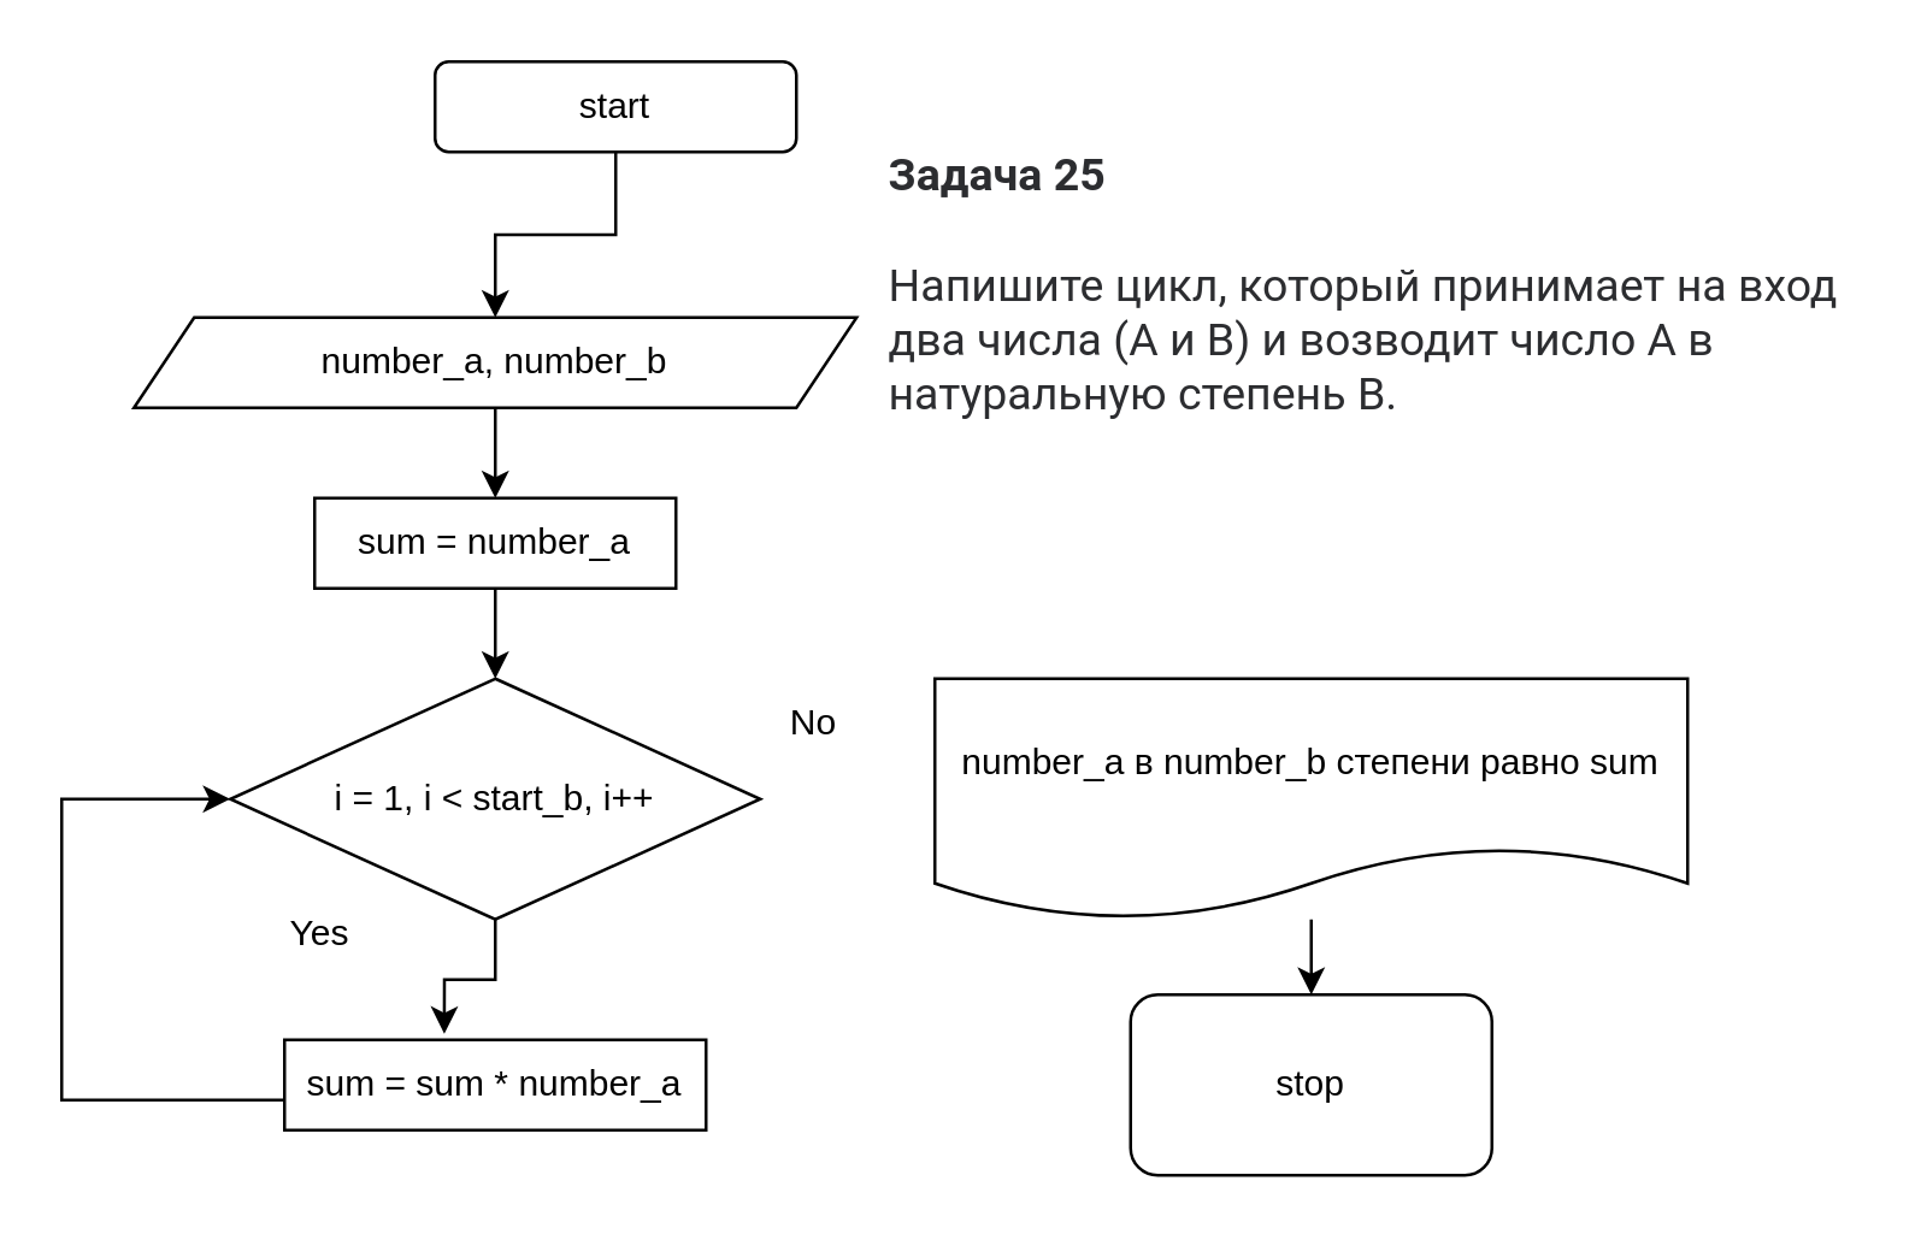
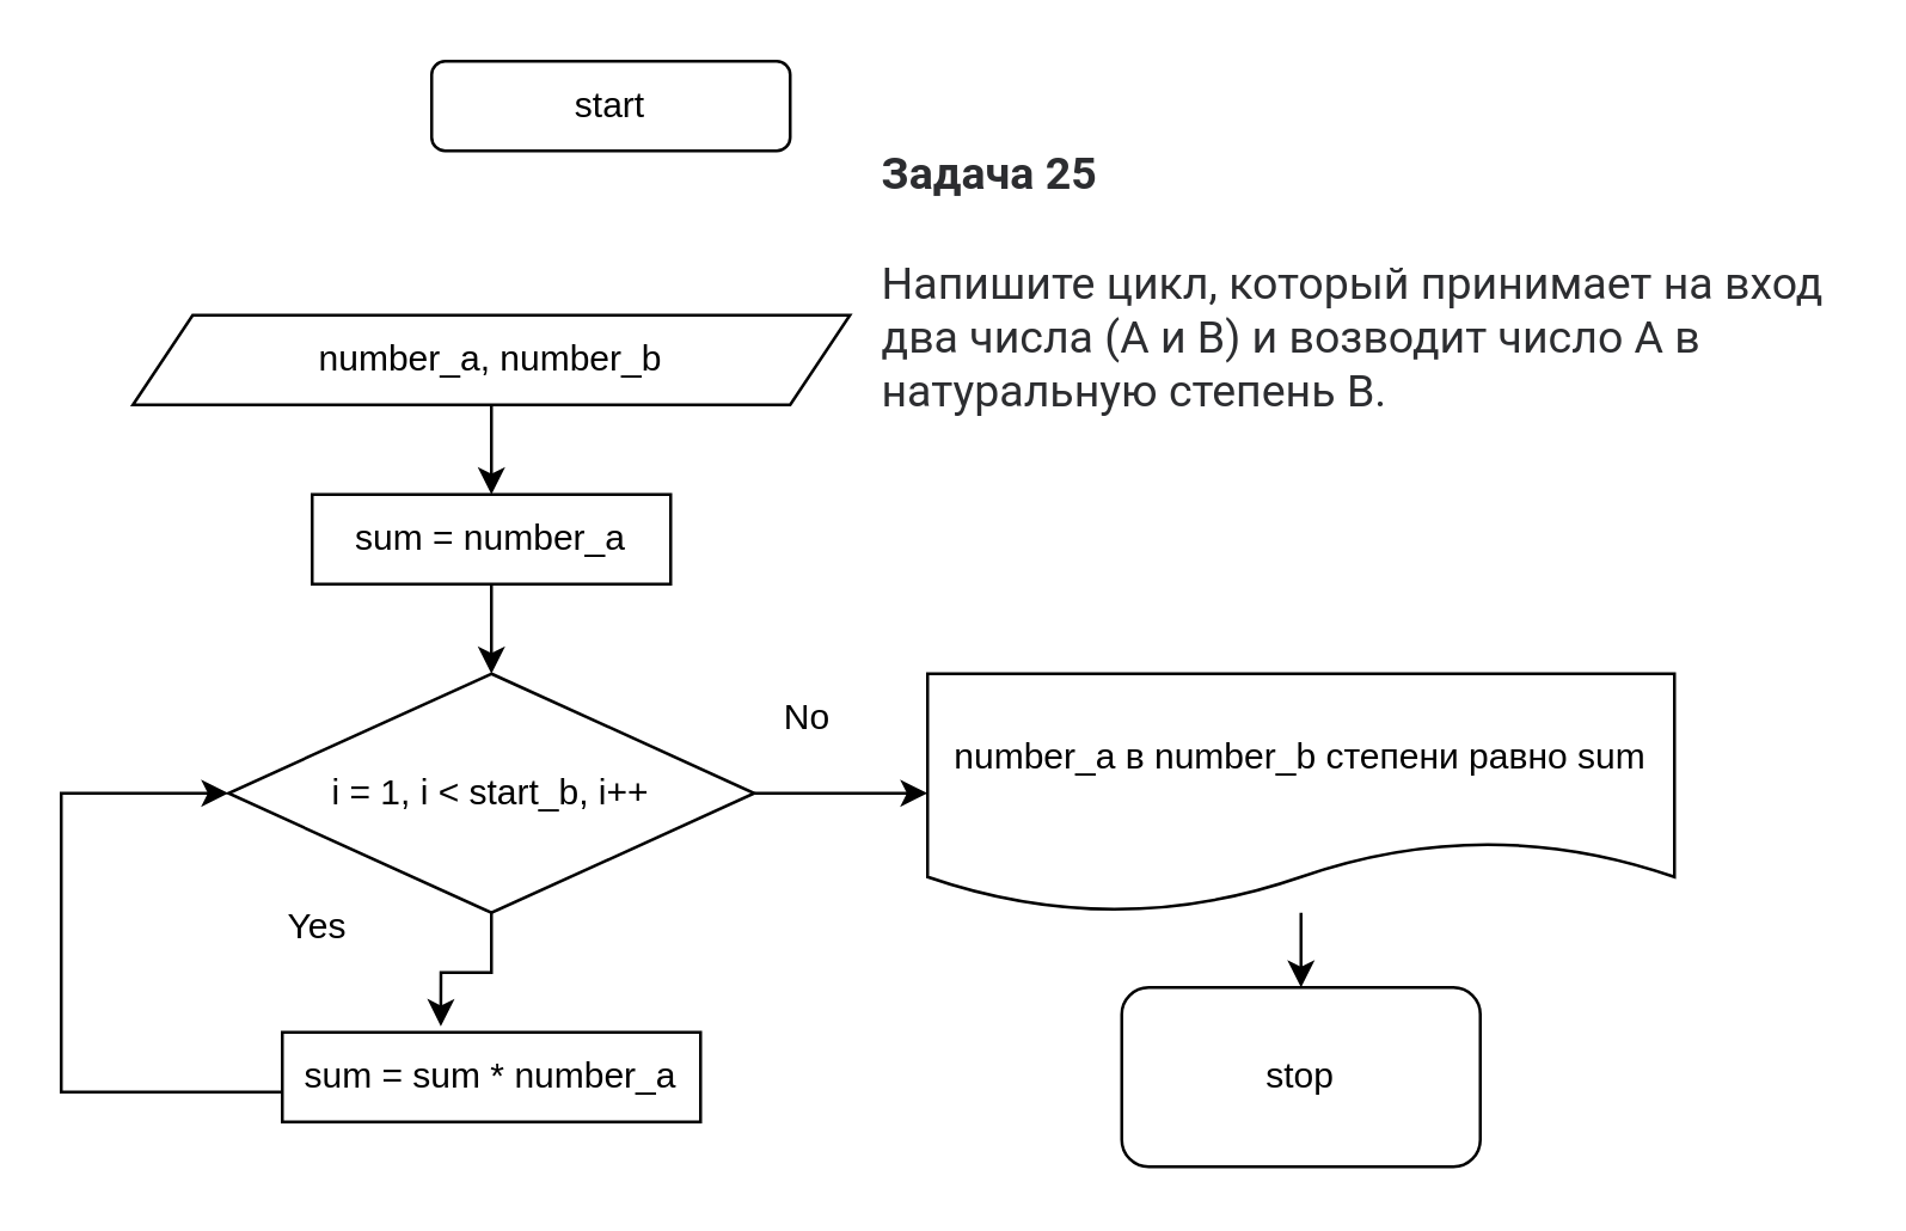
  <mxCell id="0" />
  <mxCell id="1" parent="0" />
- <mxCell id="2" style="edgeStyle=orthogonalEdgeStyle;rounded=0;orthogonalLoop=1;jettySize=auto;html=1;entryX=0.5;entryY=0;entryDx=0;entryDy=0;" edge="1" parent="1" source="3" target="5"><mxGeometry relative="1" as="geometry" /></mxCell>
  <mxCell id="3" value="start" style="rounded=1;whiteSpace=wrap;html=1;" vertex="1" parent="1"><mxGeometry x="144" y="20" width="120" height="30" as="geometry" /></mxCell>
  <mxCell id="4" style="edgeStyle=orthogonalEdgeStyle;rounded=0;orthogonalLoop=1;jettySize=auto;html=1;entryX=0.5;entryY=0;entryDx=0;entryDy=0;" edge="1" parent="1" source="5" target="10"><mxGeometry relative="1" as="geometry" /></mxCell>
  <mxCell id="5" value="number_a,&amp;nbsp;number_b" style="shape=parallelogram;perimeter=parallelogramPerimeter;whiteSpace=wrap;html=1;fixedSize=1;" vertex="1" parent="1"><mxGeometry x="44" y="105" width="240" height="30" as="geometry" /></mxCell>
  <mxCell id="6" style="edgeStyle=orthogonalEdgeStyle;rounded=0;orthogonalLoop=1;jettySize=auto;html=1;entryX=0.379;entryY=-0.067;entryDx=0;entryDy=0;entryPerimeter=0;" edge="1" parent="1" source="8" target="12"><mxGeometry relative="1" as="geometry" /></mxCell>
+ <mxCell id="7" style="edgeStyle=orthogonalEdgeStyle;rounded=0;orthogonalLoop=1;jettySize=auto;html=1;" edge="1" parent="1" source="8" target="16"><mxGeometry relative="1" as="geometry" /></mxCell>
  <mxCell id="8" value="i = 1, i &amp;lt; start_b, i++" style="rhombus;whiteSpace=wrap;html=1;" vertex="1" parent="1"><mxGeometry x="76" y="225" width="176" height="80" as="geometry" /></mxCell>
  <mxCell id="9" style="edgeStyle=orthogonalEdgeStyle;rounded=0;orthogonalLoop=1;jettySize=auto;html=1;entryX=0.5;entryY=0;entryDx=0;entryDy=0;" edge="1" parent="1" source="10" target="8"><mxGeometry relative="1" as="geometry" /></mxCell>
  <mxCell id="10" value="sum = number_a" style="rounded=0;whiteSpace=wrap;html=1;" vertex="1" parent="1"><mxGeometry x="104" y="165" width="120" height="30" as="geometry" /></mxCell>
  <mxCell id="11" style="edgeStyle=orthogonalEdgeStyle;rounded=0;orthogonalLoop=1;jettySize=auto;html=1;entryX=0;entryY=0.5;entryDx=0;entryDy=0;" edge="1" parent="1" source="12" target="8"><mxGeometry relative="1" as="geometry"><mxPoint x="70" y="265" as="targetPoint" /><Array as="points"><mxPoint x="20" y="365" /><mxPoint x="20" y="265" /></Array></mxGeometry></mxCell>
  <mxCell id="12" value="sum = sum * number_a" style="rounded=0;whiteSpace=wrap;html=1;" vertex="1" parent="1"><mxGeometry x="94" y="345" width="140" height="30" as="geometry" /></mxCell>
  <mxCell id="13" value="Yes" style="text;html=1;strokeColor=none;fillColor=none;align=center;verticalAlign=middle;whiteSpace=wrap;rounded=0;" vertex="1" parent="1"><mxGeometry x="76" y="295" width="60" height="30" as="geometry" /></mxCell>
  <mxCell id="14" value="No" style="text;html=1;strokeColor=none;fillColor=none;align=center;verticalAlign=middle;whiteSpace=wrap;rounded=0;" vertex="1" parent="1"><mxGeometry x="240" y="225" width="60" height="30" as="geometry" /></mxCell>
  <mxCell id="15" style="edgeStyle=orthogonalEdgeStyle;rounded=0;orthogonalLoop=1;jettySize=auto;html=1;entryX=0.5;entryY=0;entryDx=0;entryDy=0;" edge="1" parent="1" source="16" target="17"><mxGeometry relative="1" as="geometry" /></mxCell>
  <mxCell id="16" value="number_a в&amp;nbsp;number_b&amp;nbsp;степени равно sum" style="shape=document;whiteSpace=wrap;html=1;boundedLbl=1;" vertex="1" parent="1"><mxGeometry x="310" y="225" width="250" height="80" as="geometry" /></mxCell>
  <mxCell id="17" value="stop" style="rounded=1;whiteSpace=wrap;html=1;" vertex="1" parent="1"><mxGeometry x="375" y="330" width="120" height="60" as="geometry" /></mxCell>
  <mxCell id="18" value="&lt;h1&gt;&lt;span style=&quot;box-sizing: border-box; color: rgb(44, 45, 48); font-family: Roboto, &amp;quot;San Francisco&amp;quot;, &amp;quot;Helvetica Neue&amp;quot;, Helvetica, Arial; font-size: 15px; background-color: rgb(255, 255, 255);&quot;&gt;Задача 25&lt;/span&gt;&lt;br&gt;&lt;/h1&gt;&lt;p&gt;&lt;span style=&quot;color: rgb(44, 45, 48); font-family: Roboto, &amp;quot;San Francisco&amp;quot;, &amp;quot;Helvetica Neue&amp;quot;, Helvetica, Arial; font-size: 15px; background-color: rgb(255, 255, 255);&quot;&gt;Напишите цикл, который принимает на вход два числа (A и B) и возводит число A в натуральную степень B.&lt;/span&gt;&lt;br&gt;&lt;/p&gt;" style="text;html=1;strokeColor=none;fillColor=none;spacing=5;spacingTop=-20;whiteSpace=wrap;overflow=hidden;rounded=0;" vertex="1" parent="1"><mxGeometry x="290" y="35" width="326" height="120" as="geometry" /></mxCell>
